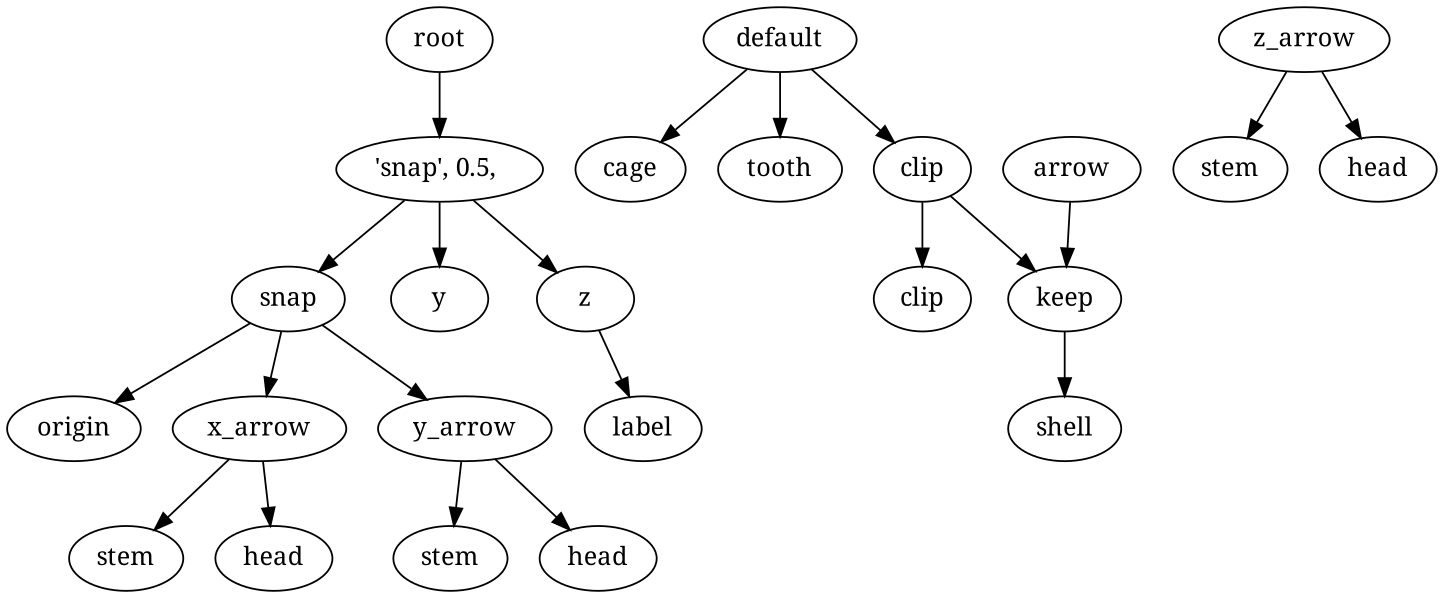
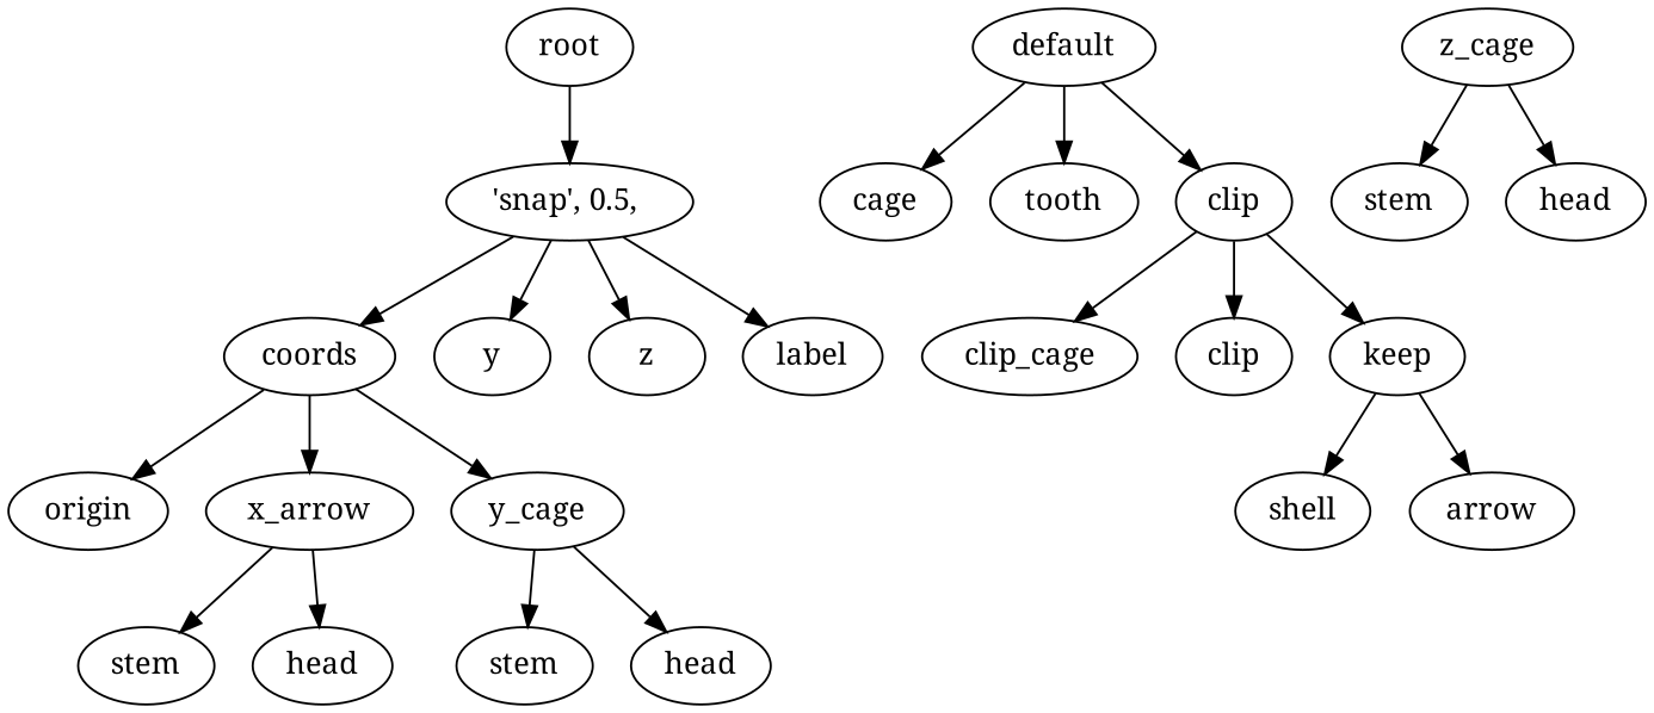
  digraph {
    fontname="Noto Serif"
    node [fontname="Noto Serif"]
    edge [fontname="Noto Serif"]
    n1 [label=root]
    n2 [label="'snap',\ 0\.5,\ "]
    n3 [label=default]
    n4 [label=cage]
    n5 [label=tooth]
    n6 [label=clip]
-   n7 [label=snap]
+   n7 [label=coords]
    n8 [label=y]
    n9 [label=z]
    n10 [label=label]
+   n11 [label=clip_cage]
    n12 [label=clip]
    n13 [label=keep]
    n14 [label=shell]
    n15 [label=arrow]
    n16 [label=origin]
    n17 [label=x_arrow]
-   n18 [label=y_arrow]
+   n18 [label=y_cage]
    n19 [label=stem]
    n20 [label=head]
    n21 [label=stem]
    n22 [label=head]
-   n23 [label=z_arrow]
+   n23 [label=z_cage]
    n24 [label=stem]
    n25 [label=head]
    n1 -> n2
    n2 -> n7
    n2 -> n8
    n2 -> n9
-   n9 -> n10
+   n2 -> n10
    n3 -> n4
    n3 -> n5
    n3 -> n6
+   n6 -> n11
    n6 -> n12
    n6 -> n13
    n7 -> n16
    n7 -> n17
    n7 -> n18
    n13 -> n14
-   n15 -> n13
+   n13 -> n15
    n17 -> n19
    n17 -> n20
    n18 -> n21
    n18 -> n22
    n23 -> n24
    n23 -> n25
  }
